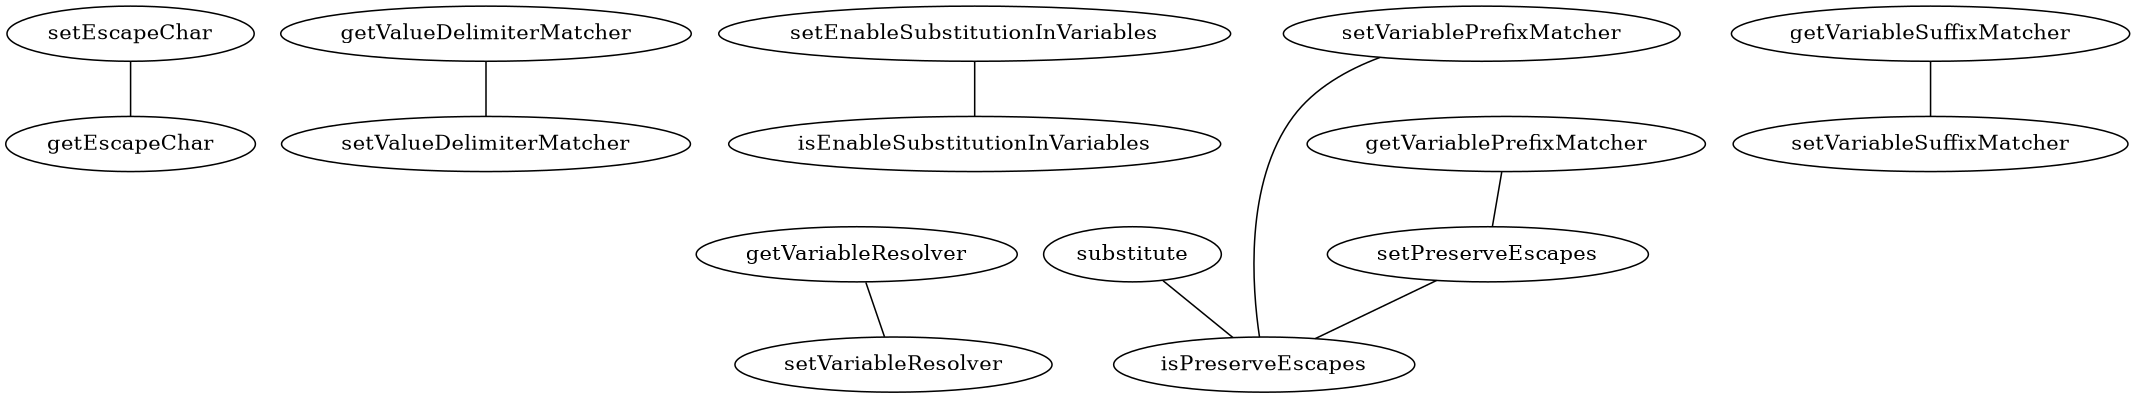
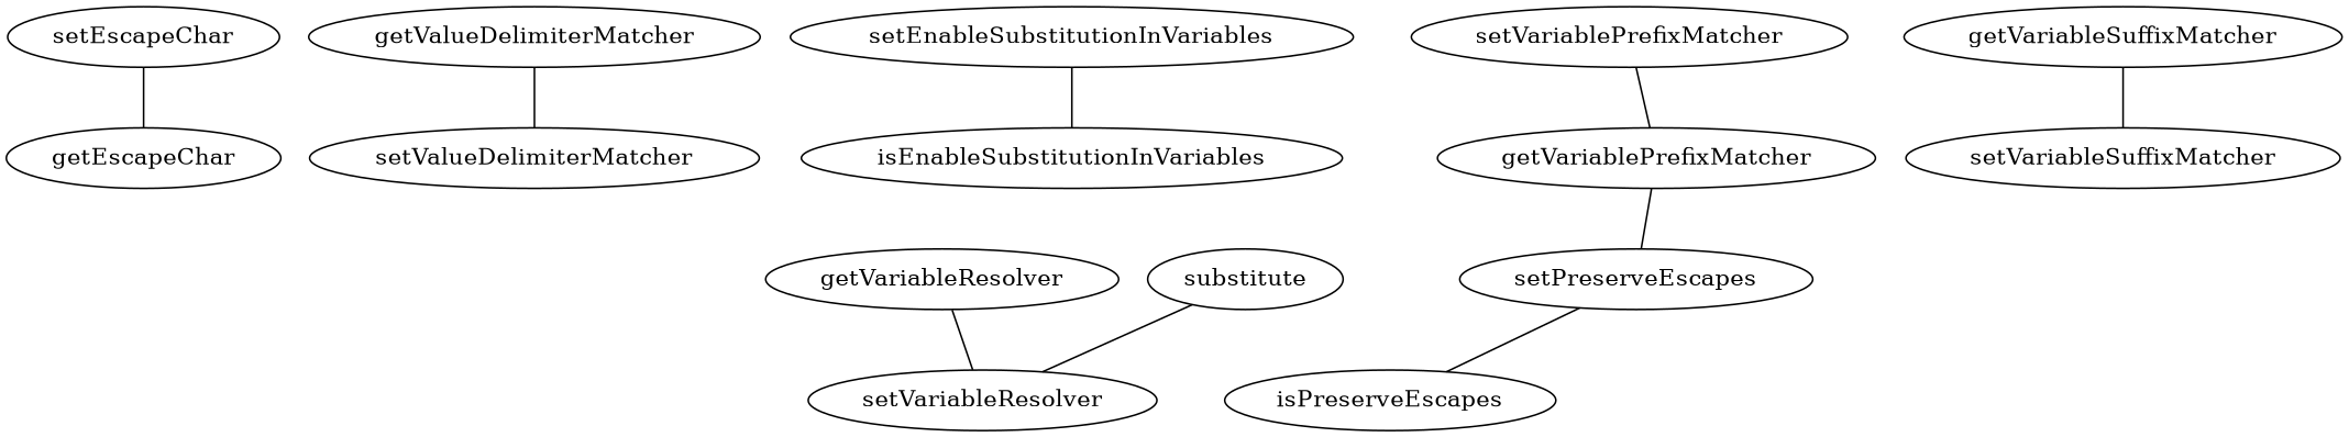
  strict graph {
    setEscapeChar
    getEscapeChar
    getValueDelimiterMatcher
    setValueDelimiterMatcher
    setEnableSubstitutionInVariables
    isEnableSubstitutionInVariables
    getVariableResolver
    setVariableResolver
    substitute
    isPreserveEscapes
    setPreserveEscapes
    setVariablePrefixMatcher
    getVariablePrefixMatcher
    getVariableSuffixMatcher
    setVariableSuffixMatcher
    setEscapeChar -- getEscapeChar
    getValueDelimiterMatcher -- setValueDelimiterMatcher
    setEnableSubstitutionInVariables -- isEnableSubstitutionInVariables
    getVariableResolver -- setVariableResolver
-   substitute -- isPreserveEscapes
+   substitute -- setVariableResolver
    setPreserveEscapes -- isPreserveEscapes
-   setVariablePrefixMatcher -- isPreserveEscapes
+   setVariablePrefixMatcher -- getVariablePrefixMatcher
    getVariablePrefixMatcher -- setPreserveEscapes
    getVariableSuffixMatcher -- setVariableSuffixMatcher
  }
